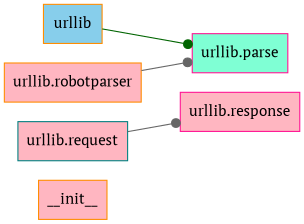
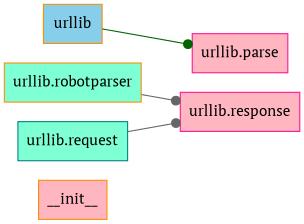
  digraph {
    fontname="PT Serif"
    rankdir=LR
    node [color=darkorange fillcolor=lightpink fontname="PT Serif" shape=box style=filled]
    edge [arrowhead=dot arrowtail=none color=gray40 fontname="PT Serif"]
    n1 [label=__init__]
    n2 [fillcolor=skyblue label=urllib]
-   n3 [color=deeppink fillcolor=aquamarine label="urllib.parse"]
+   n3 [color=deeppink label="urllib.parse"]
    n4 [color=deeppink label="urllib.response"]
-   n5 [color=teal label="urllib.request"]
-   n6 [label="urllib.robotparser"]
+   n5 [color=teal fillcolor=aquamarine label="urllib.request"]
+   n6 [fillcolor=aquamarine label="urllib.robotparser"]
    n2 -> n3 [color=darkgreen]
    n5 -> n4
-   n6 -> n3
+   n6 -> n4
  }
